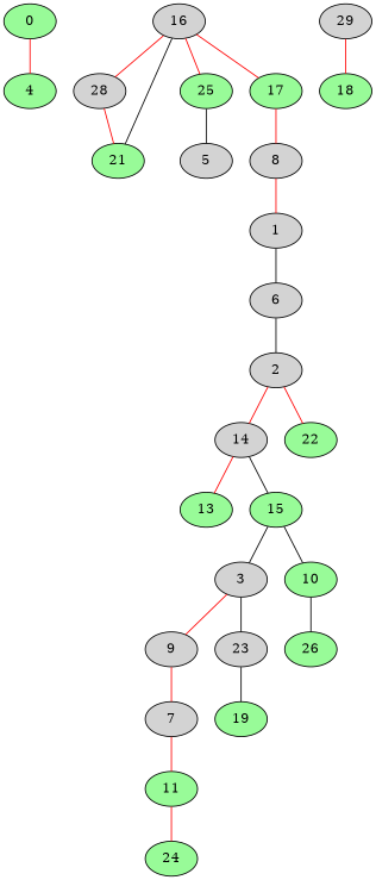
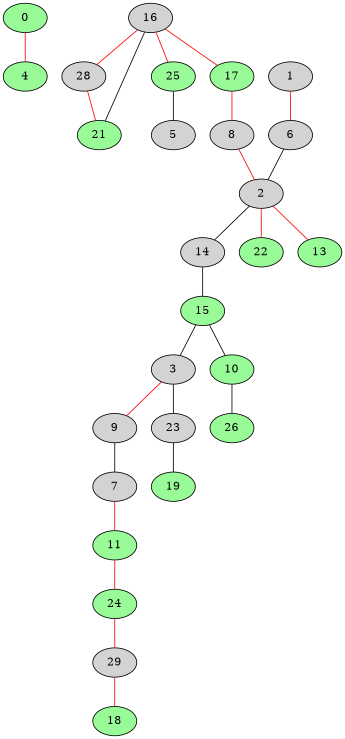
  graph {
    node [fillcolor=palegreen style=filled]
    edge [color=red]
    0
    4
    16 [fillcolor=lightgrey]
    21
    28 [fillcolor=lightgrey]
    25
    17
    5 [fillcolor=lightgrey]
    8 [fillcolor=lightgrey]
    1 [fillcolor=lightgrey]
    6 [fillcolor=lightgrey]
    2 [fillcolor=lightgrey]
    14 [fillcolor=lightgrey]
    22
    13
    15
    3 [fillcolor=lightgrey]
    10
    9 [fillcolor=lightgrey]
    23 [fillcolor=lightgrey]
    26
    7 [fillcolor=lightgrey]
    19
    11
    24
    29 [fillcolor=lightgrey]
    18
    0 -- 4
    16 -- 28
    16 -- 25
    16 -- 17
    21 -- 16 [color=black]
    28 -- 21
    25 -- 5 [color=black]
    17 -- 8
-   8 -- 1
-   1 -- 6 [color=black]
+   8 -- 2
+   1 -- 6
    6 -- 2 [color=black]
-   2 -- 14
+   2 -- 14 [color=black]
    2 -- 22
-   14 -- 13
+   2 -- 13
    14 -- 15 [color=black]
    15 -- 3 [color=black]
    15 -- 10 [color=black]
    3 -- 9
    3 -- 23 [color=black]
    10 -- 26 [color=black]
-   9 -- 7
+   9 -- 7 [color=black]
    23 -- 19 [color=black]
    7 -- 11
    11 -- 24
+   24 -- 29
    29 -- 18
  }
